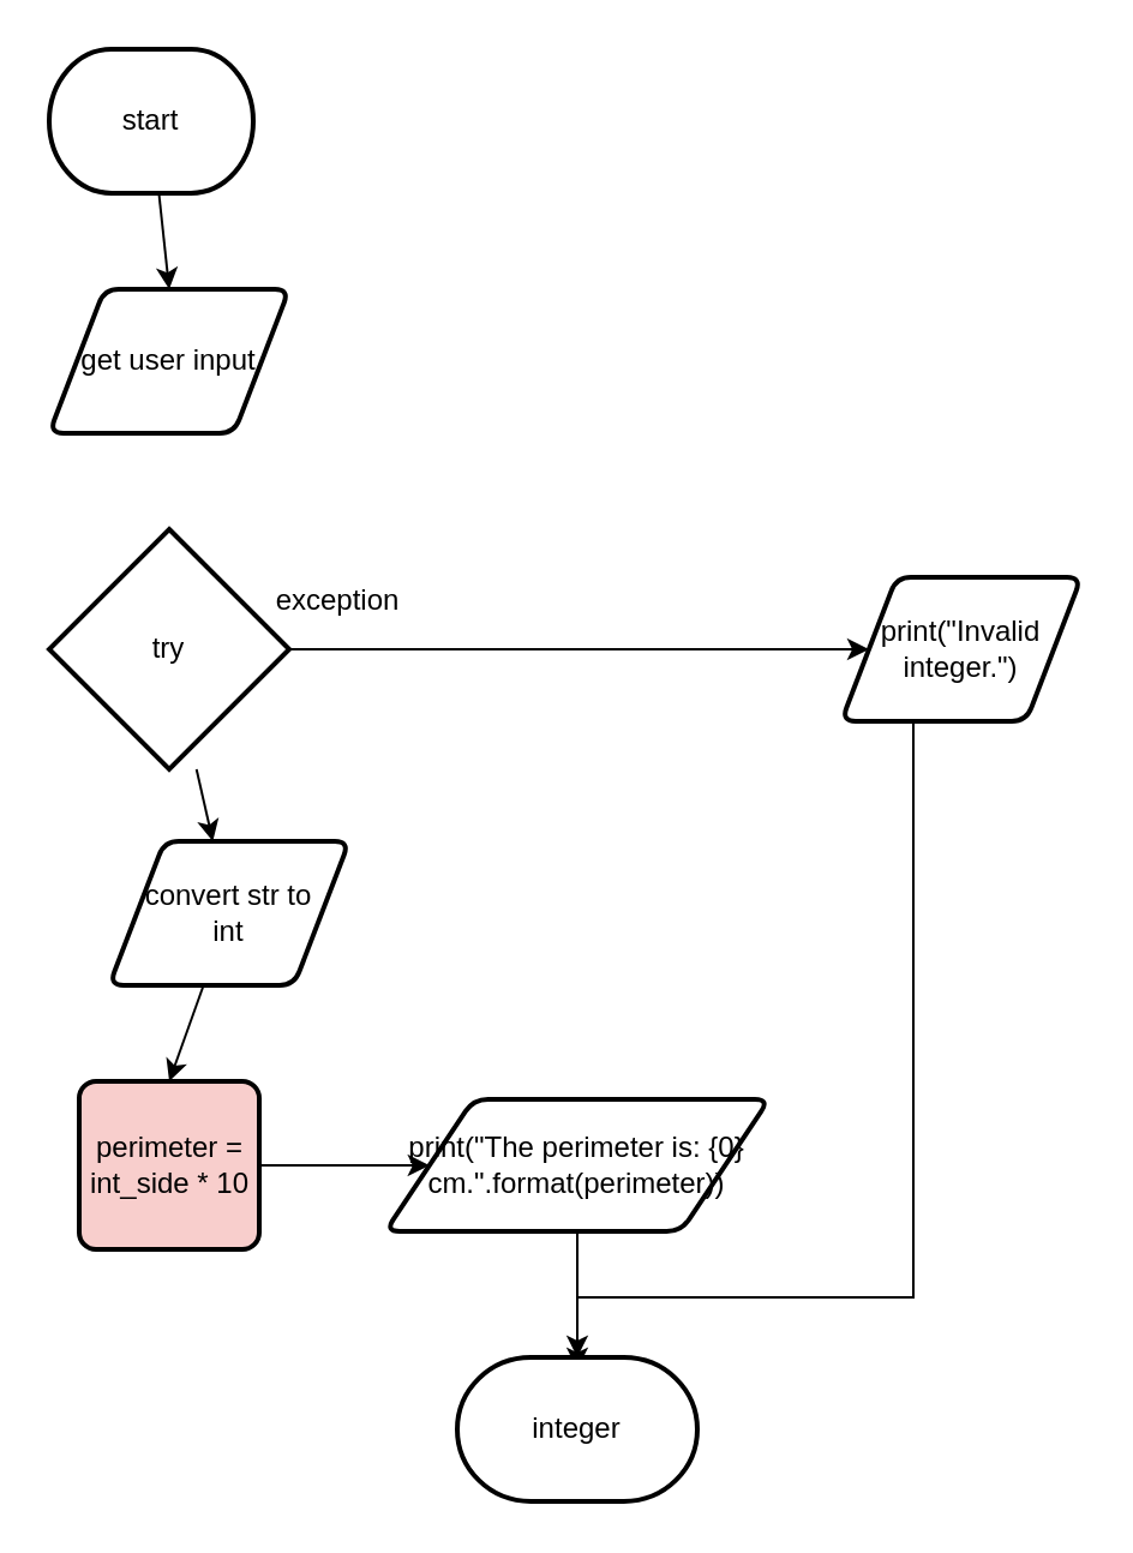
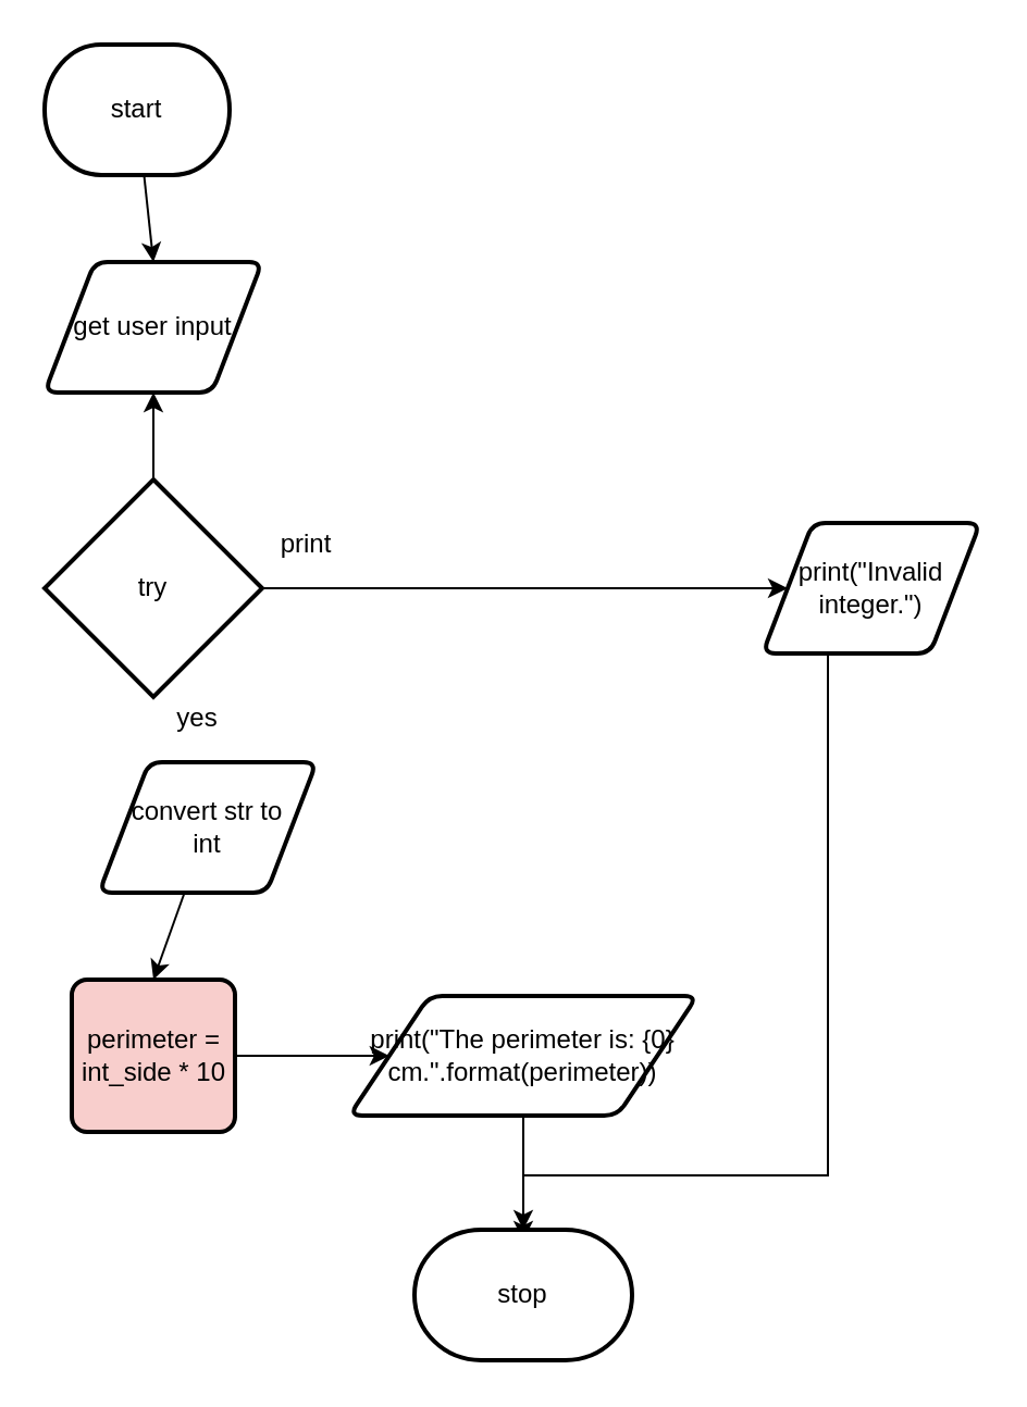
  <mxCell id="0" />
  <mxCell id="1" parent="0" />
  <mxCell id="2" style="edgeStyle=none;html=1;entryX=0.5;entryY=0;entryDx=0;entryDy=0;" parent="1" source="3" edge="1"><mxGeometry relative="1" as="geometry"><mxPoint x="70" y="120" as="targetPoint" /></mxGeometry></mxCell>
  <mxCell id="3" value="start" style="strokeWidth=2;html=1;shape=mxgraph.flowchart.terminator;whiteSpace=wrap;" parent="1" vertex="1"><mxGeometry x="20" y="20" width="85" height="60" as="geometry" /></mxCell>
  <mxCell id="4" style="edgeStyle=orthogonalEdgeStyle;html=1;entryX=0;entryY=0.5;entryDx=0;entryDy=0;entryPerimeter=0;strokeColor=none;rounded=0;" parent="1" edge="1"><mxGeometry relative="1" as="geometry"><mxPoint x="195" y="460" as="targetPoint" /><mxPoint x="123.9" y="515" as="sourcePoint" /></mxGeometry></mxCell>
  <mxCell id="5" value="get user input" style="shape=parallelogram;html=1;strokeWidth=2;perimeter=parallelogramPerimeter;whiteSpace=wrap;rounded=1;arcSize=12;size=0.23;" parent="1" vertex="1"><mxGeometry x="20" y="120" width="100" height="60" as="geometry" /></mxCell>
- <mxCell id="6" style="edgeStyle=none;html=1;" parent="1" source="8" target="10" edge="1"><mxGeometry relative="1" as="geometry" /></mxCell>
+ <mxCell id="6" style="edgeStyle=none;html=1;" parent="1" source="8" target="5" edge="1"><mxGeometry relative="1" as="geometry" /></mxCell>
  <mxCell id="7" style="edgeStyle=orthogonalEdgeStyle;rounded=0;html=1;entryX=0;entryY=0.5;entryDx=0;entryDy=0;" edge="1" parent="1" source="8" target="17"><mxGeometry relative="1" as="geometry" /></mxCell>
  <mxCell id="8" value="try" style="strokeWidth=2;html=1;shape=mxgraph.flowchart.decision;whiteSpace=wrap;" parent="1" vertex="1"><mxGeometry x="20" y="220" width="100" height="100" as="geometry" /></mxCell>
  <mxCell id="9" style="edgeStyle=none;html=1;entryX=0.5;entryY=0;entryDx=0;entryDy=0;" parent="1" source="10" edge="1"><mxGeometry relative="1" as="geometry"><mxPoint x="70" y="450" as="targetPoint" /></mxGeometry></mxCell>
  <mxCell id="10" value="convert str to &lt;br&gt;int" style="shape=parallelogram;html=1;strokeWidth=2;perimeter=parallelogramPerimeter;whiteSpace=wrap;rounded=1;arcSize=12;size=0.23;" parent="1" vertex="1"><mxGeometry x="45" y="350" width="100" height="60" as="geometry" /></mxCell>
  <mxCell id="11" style="edgeStyle=orthogonalEdgeStyle;rounded=0;html=1;" edge="1" parent="1" source="12"><mxGeometry relative="1" as="geometry"><mxPoint x="240" y="570" as="targetPoint" /></mxGeometry></mxCell>
  <mxCell id="12" value="print(&quot;The perimeter is: {0} cm.&quot;.format(perimeter))" style="shape=parallelogram;html=1;strokeWidth=2;perimeter=parallelogramPerimeter;whiteSpace=wrap;rounded=1;arcSize=12;size=0.23;" parent="1" vertex="1"><mxGeometry x="160" y="457.5" width="160" height="55" as="geometry" /></mxCell>
- <mxCell id="13" value="integer" style="strokeWidth=2;html=1;shape=mxgraph.flowchart.terminator;whiteSpace=wrap;" parent="1" vertex="1"><mxGeometry x="190" y="565" width="100" height="60" as="geometry" /></mxCell>
- <mxCell id="14" value="exception" style="text;html=1;align=center;verticalAlign=middle;resizable=0;points=[];autosize=1;strokeColor=none;fillColor=none;" parent="1" vertex="1"><mxGeometry x="105" y="240" width="70" height="20" as="geometry" /></mxCell>
+ <mxCell id="13" value="stop" style="strokeWidth=2;html=1;shape=mxgraph.flowchart.terminator;whiteSpace=wrap;" parent="1" vertex="1"><mxGeometry x="190" y="565" width="100" height="60" as="geometry" /></mxCell>
+ <mxCell id="14" value="print" style="text;html=1;align=center;verticalAlign=middle;resizable=0;points=[];autosize=1;strokeColor=none;fillColor=none;" parent="1" vertex="1"><mxGeometry x="105" y="240" width="70" height="20" as="geometry" /></mxCell>
+ <mxCell id="15" value="yes" style="text;html=1;align=center;verticalAlign=middle;resizable=0;points=[];autosize=1;strokeColor=none;fillColor=none;" parent="1" vertex="1"><mxGeometry x="75" y="320" width="30" height="20" as="geometry" /></mxCell>
  <mxCell id="16" style="edgeStyle=orthogonalEdgeStyle;rounded=0;html=1;entryX=0.5;entryY=0;entryDx=0;entryDy=0;entryPerimeter=0;" edge="1" parent="1" source="17" target="13"><mxGeometry relative="1" as="geometry"><Array as="points"><mxPoint x="380" y="540" /><mxPoint x="240" y="540" /></Array></mxGeometry></mxCell>
  <mxCell id="17" value="print(&quot;Invalid integer.&quot;)" style="shape=parallelogram;html=1;strokeWidth=2;perimeter=parallelogramPerimeter;whiteSpace=wrap;rounded=1;arcSize=12;size=0.23;" vertex="1" parent="1"><mxGeometry x="350" y="240" width="100" height="60" as="geometry" /></mxCell>
  <mxCell id="18" style="edgeStyle=orthogonalEdgeStyle;rounded=0;html=1;entryX=0;entryY=0.5;entryDx=0;entryDy=0;" edge="1" parent="1" source="19" target="12"><mxGeometry relative="1" as="geometry" /></mxCell>
  <mxCell id="19" value="&lt;span&gt;perimeter = int_side&amp;nbsp;&lt;/span&gt;&lt;span&gt;* 10&lt;/span&gt;" style="rounded=1;whiteSpace=wrap;html=1;absoluteArcSize=1;arcSize=14;strokeWidth=2;fillColor=#f8cecc;" vertex="1" parent="1"><mxGeometry x="32.5" y="450" width="75" height="70" as="geometry" /></mxCell>
